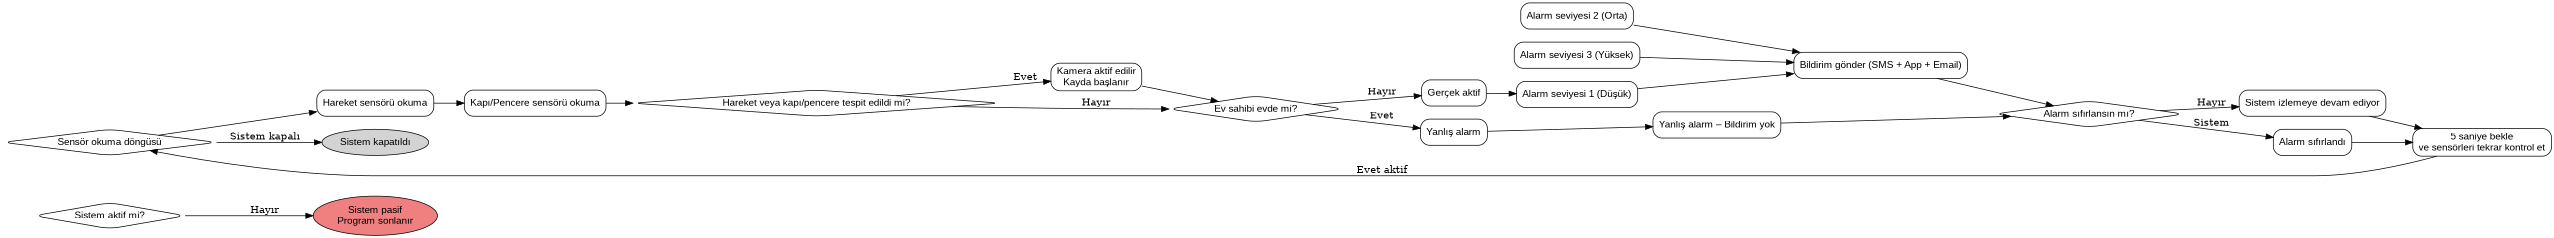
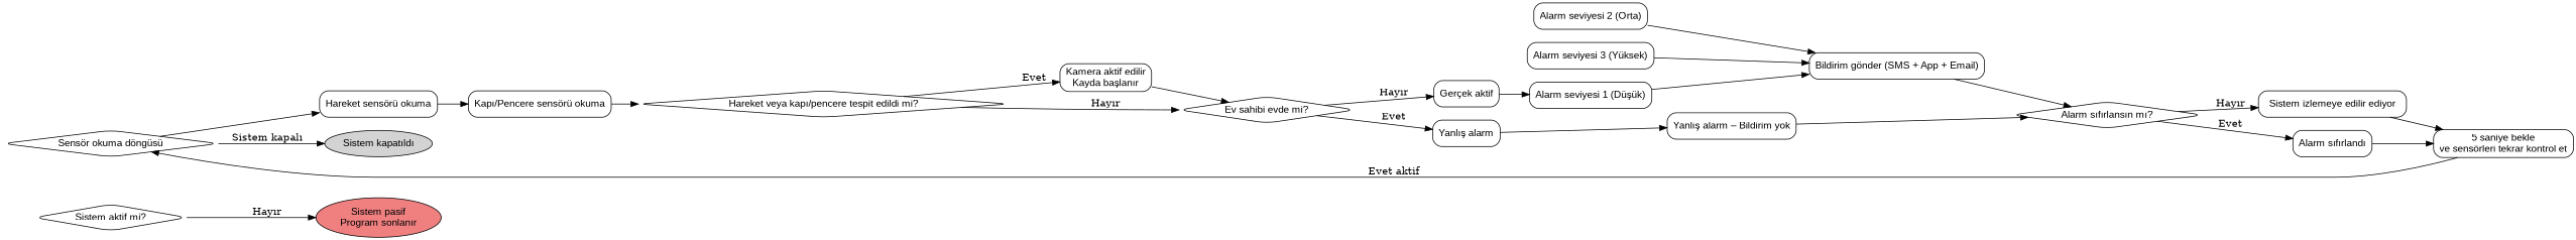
  digraph {
    rankdir=LR
    node [fontname=Arial shape=rectangle style=rounded]
    n1 [label="Sistem aktif mi?" shape=diamond]
    n2 [fillcolor=lightcoral label="Sistem pasif\nProgram sonlanır" shape=ellipse style=filled]
    n3 [label="Sensör okuma döngüsü" shape=diamond]
    n4 [label="Hareket sensörü okuma"]
    n5 [fillcolor=lightgray label="Sistem kapatıldı" shape=ellipse style=filled]
    n6 [label="Kapı/Pencere sensörü okuma"]
    n7 [label="Hareket veya kapı/pencere tespit edildi mi?" shape=diamond]
    n8 [label="Kamera aktif edilir\nKayda başlanır"]
    n9 [label="Ev sahibi evde mi?" shape=diamond]
    n10 [label="Yanlış alarm"]
    n11 [label="Gerçek aktif"]
    n12 [label="Yanlış alarm – Bildirim yok"]
    n13 [label="Alarm seviyesi 1 (Düşük)"]
    n14 [label="Alarm sıfırlansın mı?" shape=diamond]
    n15 [label="Bildirim gönder (SMS + App + Email)"]
    n16 [label="Alarm seviyesi 2 (Orta)"]
    n17 [label="Alarm seviyesi 3 (Yüksek)"]
    n18 [label="Alarm sıfırlandı"]
-   n19 [label="Sistem izlemeye devam ediyor"]
+   n19 [label="Sistem izlemeye edilir ediyor"]
    n20 [label="5 saniye bekle\nve sensörleri tekrar kontrol et"]
    n1 -> n2 [label="Hayır"]
    n3 -> n4
    n3 -> n5 [label="Sistem kapalı"]
    n4 -> n6
    n6 -> n7
    n7 -> n8 [label=Evet]
    n7 -> n9 [label="Hayır"]
    n8 -> n9
    n9 -> n10 [label=Evet]
    n9 -> n11 [label="Hayır"]
    n10 -> n12
    n11 -> n13
    n12 -> n14
    n13 -> n15
-   n14 -> n18 [label=Sistem]
+   n14 -> n18 [label=Evet]
    n14 -> n19 [label="Hayır"]
    n15 -> n14
    n16 -> n15
    n17 -> n15
    n18 -> n20
    n19 -> n20
    n20 -> n3 [label="Evet aktif"]
  }
